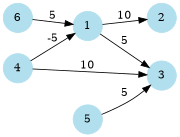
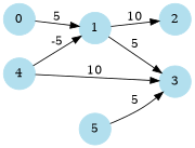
  digraph {
    rankdir=LR
    node [color=lightblue2 shape=circle style=filled]
-   n1 [label=6]
+   n1 [label=0]
    n2 [label=1]
    n3 [label=2]
    n4 [label=3]
    n5 [label=4]
    n6 [label=5]
    n1 -> n2 [label=5]
    n2 -> n3 [label=10]
    n2 -> n4 [label=5]
    n5 -> n2 [label=-5]
    n5 -> n4 [label=10]
    n6 -> n4 [label=5]
  }
